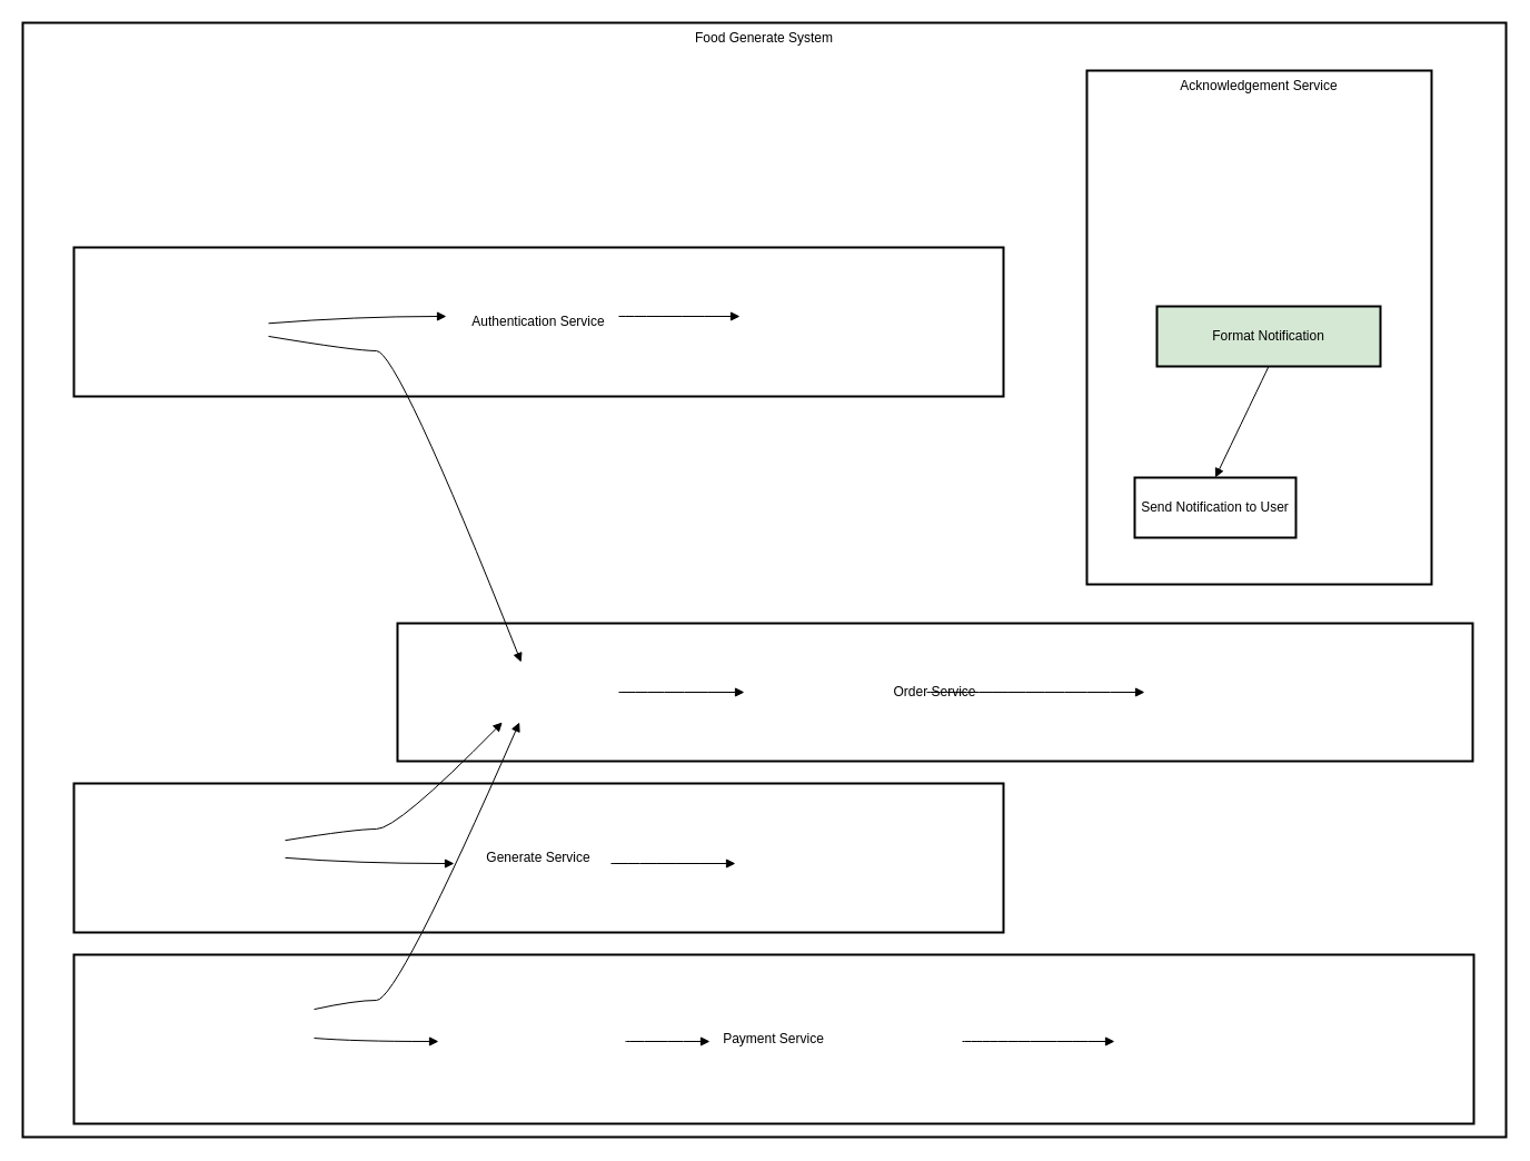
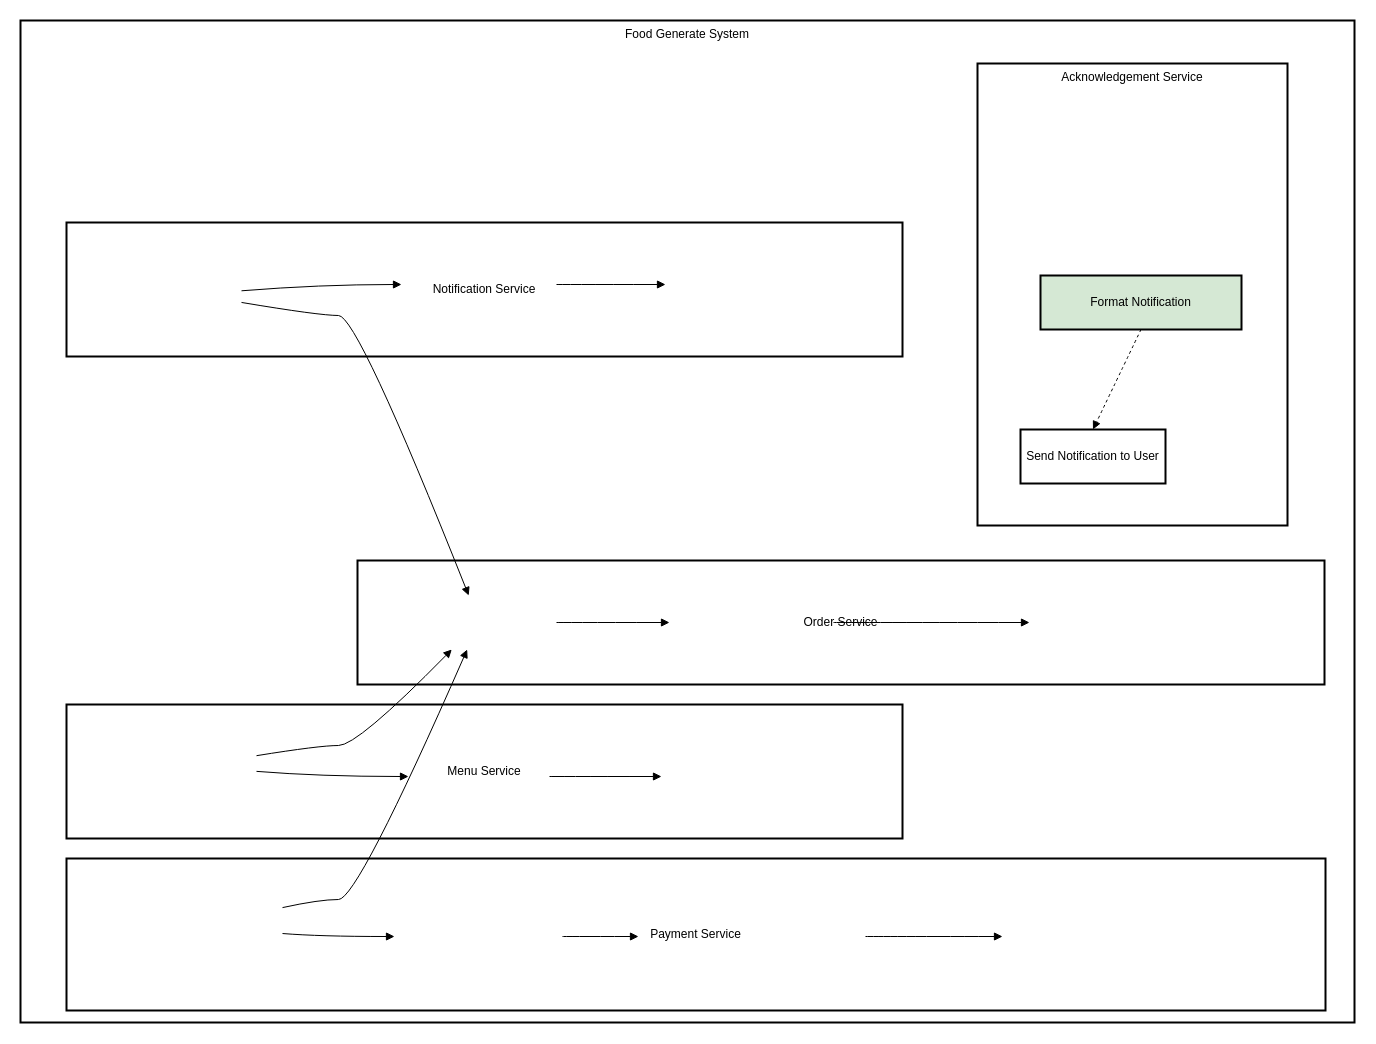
  <mxCell id="0" />
  <mxCell id="1" parent="0" />
  <mxCell id="2" value="Food Generate System" style="whiteSpace=wrap;strokeWidth=2;verticalAlign=top;" vertex="1" parent="1"><mxGeometry x="20" y="20" width="1334" height="1002" as="geometry" /></mxCell>
  <mxCell id="3" value="Acknowledgement Service" style="whiteSpace=wrap;strokeWidth=2;verticalAlign=top;" vertex="1" parent="2"><mxGeometry x="957" y="43" width="310" height="462" as="geometry" /></mxCell>
  <mxCell id="4" value="Format Notification" style="whiteSpace=wrap;strokeWidth=2;fillColor=#d5e8d4;" vertex="1" parent="3"><mxGeometry x="63" y="212" width="201" height="54" as="geometry" /></mxCell>
  <mxCell id="5" value="Send Notification to User" style="whiteSpace=wrap;strokeWidth=2;" vertex="1" parent="3"><mxGeometry x="43" y="366" width="145" height="54" as="geometry" /></mxCell>
- <mxCell id="6" value="" style="curved=1;startArrow=none;endArrow=block;exitX=0.5;exitY=1;entryX=0.5;entryY=0;" edge="1" parent="3" source="4" target="5"><mxGeometry relative="1" as="geometry"><Array as="points" /></mxGeometry></mxCell>
+ <mxCell id="6" value="" style="curved=1;startArrow=none;endArrow=block;exitX=0.5;exitY=1;entryX=0.5;entryY=0;dashed=1;" edge="1" parent="3" source="4" target="5"><mxGeometry relative="1" as="geometry"><Array as="points" /></mxGeometry></mxCell>
  <mxCell id="7" value="Login" style="whiteSpace=wrap;strokeWidth=2;" vertex="1" parent="2"><mxGeometry x="123" y="247" width="98" height="54" as="geometry" /></mxCell>
  <mxCell id="8" value="Validate User" style="whiteSpace=wrap;strokeWidth=2;" vertex="1" parent="2"><mxGeometry x="381" y="237" width="155" height="54" as="geometry" /></mxCell>
  <mxCell id="9" value="Generate Token" style="whiteSpace=wrap;strokeWidth=2;" vertex="1" parent="2"><mxGeometry x="645" y="237" width="173" height="54" as="geometry" /></mxCell>
  <mxCell id="10" value="Create Order" style="whiteSpace=wrap;strokeWidth=2;" vertex="1" parent="2"><mxGeometry x="382" y="575" width="154" height="54" as="geometry" /></mxCell>
  <mxCell id="11" value="Validate Order" style="whiteSpace=wrap;strokeWidth=2;" vertex="1" parent="2"><mxGeometry x="649" y="575" width="164" height="54" as="geometry" /></mxCell>
  <mxCell id="12" value="Update Order Status" style="whiteSpace=wrap;strokeWidth=2;" vertex="1" parent="2"><mxGeometry x="1009" y="575" width="206" height="54" as="geometry" /></mxCell>
  <mxCell id="13" value="Get Menu" style="whiteSpace=wrap;strokeWidth=2;" vertex="1" parent="2"><mxGeometry x="108" y="719" width="128" height="54" as="geometry" /></mxCell>
  <mxCell id="14" value="Filter Menu" style="whiteSpace=wrap;strokeWidth=2;" vertex="1" parent="2"><mxGeometry x="388" y="729" width="141" height="54" as="geometry" /></mxCell>
  <mxCell id="15" value="Add Item to Cart" style="whiteSpace=wrap;strokeWidth=2;" vertex="1" parent="2"><mxGeometry x="641" y="729" width="180" height="54" as="geometry" /></mxCell>
  <mxCell id="16" value="Process Payment" style="whiteSpace=wrap;strokeWidth=2;" vertex="1" parent="2"><mxGeometry x="83" y="879" width="179" height="54" as="geometry" /></mxCell>
  <mxCell id="17" value="Verify Payment" style="whiteSpace=wrap;strokeWidth=2;" vertex="1" parent="2"><mxGeometry x="374" y="889" width="168" height="54" as="geometry" /></mxCell>
  <mxCell id="18" value="Update Payment Status" style="whiteSpace=wrap;strokeWidth=2;" vertex="1" parent="2"><mxGeometry x="618" y="889" width="227" height="54" as="geometry" /></mxCell>
  <mxCell id="19" value="Send Payment Acknowledgement" style="whiteSpace=wrap;strokeWidth=2;" vertex="1" parent="2"><mxGeometry x="982" y="877" width="260" height="78" as="geometry" /></mxCell>
  <mxCell id="20" value="Payment Service" style="whiteSpace=wrap;strokeWidth=2;" vertex="1" parent="2"><mxGeometry x="46" y="838" width="1259" height="152" as="geometry" /></mxCell>
- <mxCell id="21" value="Generate Service" style="whiteSpace=wrap;strokeWidth=2;" vertex="1" parent="2"><mxGeometry x="46" y="684" width="836" height="134" as="geometry" /></mxCell>
+ <mxCell id="21" value="Menu Service" style="whiteSpace=wrap;strokeWidth=2;" vertex="1" parent="2"><mxGeometry x="46" y="684" width="836" height="134" as="geometry" /></mxCell>
  <mxCell id="22" value="Order Service" style="whiteSpace=wrap;strokeWidth=2;" vertex="1" parent="2"><mxGeometry x="337" y="540" width="967" height="124" as="geometry" /></mxCell>
- <mxCell id="23" value="Authentication Service" style="whiteSpace=wrap;strokeWidth=2;" vertex="1" parent="2"><mxGeometry x="46" y="202" width="836" height="134" as="geometry" /></mxCell>
+ <mxCell id="23" value="Notification Service" style="whiteSpace=wrap;strokeWidth=2;" vertex="1" parent="2"><mxGeometry x="46" y="202" width="836" height="134" as="geometry" /></mxCell>
  <mxCell id="24" value="" style="curved=1;startArrow=none;endArrow=block;exitX=1.01;exitY=0.43;entryX=0;entryY=0.5;" edge="1" parent="2" source="7" target="8"><mxGeometry relative="1" as="geometry"><Array as="points"><mxPoint x="299" y="264" /></Array></mxGeometry></mxCell>
  <mxCell id="25" value="" style="curved=1;startArrow=none;endArrow=block;exitX=1;exitY=0.5;entryX=0;entryY=0.5;" edge="1" parent="2" source="8" target="9"><mxGeometry relative="1" as="geometry"><Array as="points" /></mxGeometry></mxCell>
  <mxCell id="26" value="" style="curved=1;startArrow=none;endArrow=block;exitX=1;exitY=0.5;entryX=0;entryY=0.5;" edge="1" parent="2" source="10" target="11"><mxGeometry relative="1" as="geometry"><Array as="points" /></mxGeometry></mxCell>
  <mxCell id="27" value="" style="curved=1;startArrow=none;endArrow=block;exitX=1;exitY=0.5;entryX=0;entryY=0.5;" edge="1" parent="2" source="11" target="12"><mxGeometry relative="1" as="geometry"><Array as="points" /></mxGeometry></mxCell>
  <mxCell id="28" value="" style="curved=1;startArrow=none;endArrow=block;exitX=1;exitY=0.59;entryX=0;entryY=0.5;" edge="1" parent="2" source="13" target="14"><mxGeometry relative="1" as="geometry"><Array as="points"><mxPoint x="299" y="756" /></Array></mxGeometry></mxCell>
  <mxCell id="29" value="" style="curved=1;startArrow=none;endArrow=block;exitX=1;exitY=0.5;entryX=0;entryY=0.5;" edge="1" parent="2" source="14" target="15"><mxGeometry relative="1" as="geometry"><Array as="points" /></mxGeometry></mxCell>
  <mxCell id="30" value="" style="curved=1;startArrow=none;endArrow=block;exitX=1;exitY=0.63;entryX=0;entryY=0.5;" edge="1" parent="2" source="16" target="17"><mxGeometry relative="1" as="geometry"><Array as="points"><mxPoint x="299" y="916" /></Array></mxGeometry></mxCell>
  <mxCell id="31" value="" style="curved=1;startArrow=none;endArrow=block;exitX=1;exitY=0.5;entryX=0;entryY=0.5;" edge="1" parent="2" source="17" target="18"><mxGeometry relative="1" as="geometry"><Array as="points" /></mxGeometry></mxCell>
  <mxCell id="32" value="" style="curved=1;startArrow=none;endArrow=block;exitX=1;exitY=0.5;entryX=0;entryY=0.5;" edge="1" parent="2" source="18" target="19"><mxGeometry relative="1" as="geometry"><Array as="points" /></mxGeometry></mxCell>
  <mxCell id="33" value="" style="curved=1;startArrow=none;endArrow=block;exitX=1.01;exitY=0.65;entryX=0.43;entryY=0;" edge="1" parent="2" source="7" target="10"><mxGeometry relative="1" as="geometry"><Array as="points"><mxPoint x="299" y="295" /><mxPoint x="337" y="295" /></Array></mxGeometry></mxCell>
  <mxCell id="34" value="" style="curved=1;startArrow=none;endArrow=block;exitX=1;exitY=0.3;entryX=0.32;entryY=1;" edge="1" parent="2" source="13" target="10"><mxGeometry relative="1" as="geometry"><Array as="points"><mxPoint x="299" y="725" /><mxPoint x="337" y="725" /></Array></mxGeometry></mxCell>
  <mxCell id="35" value="" style="curved=1;startArrow=none;endArrow=block;exitX=1;exitY=0.15;entryX=0.42;entryY=1;" edge="1" parent="2" source="16" target="10"><mxGeometry relative="1" as="geometry"><Array as="points"><mxPoint x="299" y="879" /><mxPoint x="337" y="879" /></Array></mxGeometry></mxCell>
